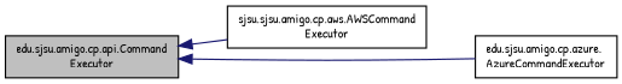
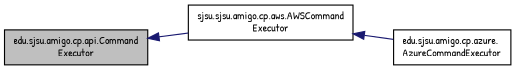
  digraph {
    fontname="Patrick Hand"
    rankdir=LR
    node [color=black fillcolor=white fontname="Patrick Hand" fontsize=10 shape=record style=filled]
    edge [color=midnightblue dir=back fontname="Patrick Hand" fontsize=10 labelfontname=Helvetica labelfontsize=10 style=solid]
    n1 [fillcolor=grey75 fontcolor=black height=0.2 label="edu.sjsu.amigo.cp.api.Command\lExecutor" width=0.4]
    n2 [height=0.2 label="sjsu.sjsu.amigo.cp.aws.AWSCommand\lExecutor" width=0.4]
    n3 [height=0.2 label="edu.sjsu.amigo.cp.azure.\lAzureCommandExecutor" width=0.4]
    n1 -> n2
-   n1 -> n3
+   n2 -> n3
  }
